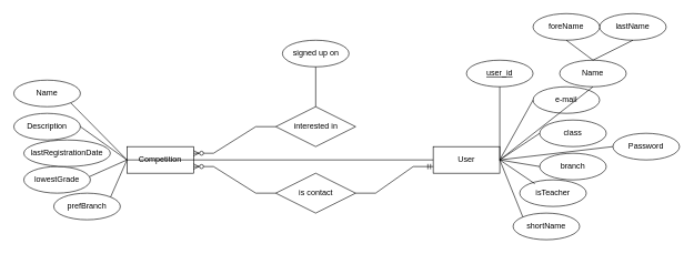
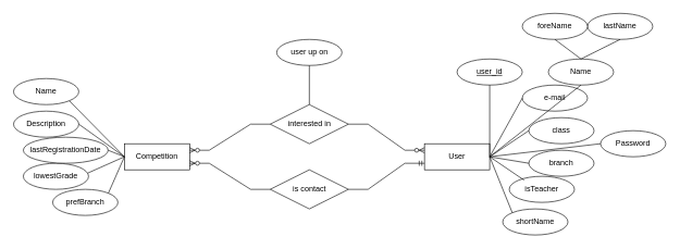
  <mxCell id="0" />
  <mxCell id="1" parent="0" />
  <mxCell id="2" value="User" style="whiteSpace=wrap;html=1;align=center;" vertex="1" parent="1"><mxGeometry x="650" y="220" width="100" height="40" as="geometry" /></mxCell>
  <mxCell id="3" value="Competition" style="whiteSpace=wrap;html=1;align=center;" vertex="1" parent="1"><mxGeometry x="190" y="220" width="100" height="40" as="geometry" /></mxCell>
  <mxCell id="4" value="prefBranch" style="ellipse;whiteSpace=wrap;html=1;align=center;" vertex="1" parent="1"><mxGeometry x="80" y="290" width="100" height="40" as="geometry" /></mxCell>
  <mxCell id="5" value="lowestGrade" style="ellipse;whiteSpace=wrap;html=1;align=center;" vertex="1" parent="1"><mxGeometry x="35" y="250" width="100" height="40" as="geometry" /></mxCell>
  <mxCell id="6" value="lastRegistrationDate" style="ellipse;whiteSpace=wrap;html=1;align=center;" vertex="1" parent="1"><mxGeometry x="35" y="210" width="130" height="40" as="geometry" /></mxCell>
  <mxCell id="7" value="Description" style="ellipse;whiteSpace=wrap;html=1;align=center;" vertex="1" parent="1"><mxGeometry x="20" y="170" width="100" height="40" as="geometry" /></mxCell>
  <mxCell id="8" value="Name" style="ellipse;whiteSpace=wrap;html=1;align=center;" vertex="1" parent="1"><mxGeometry x="20" y="120" width="100" height="40" as="geometry" /></mxCell>
  <mxCell id="9" value="" style="endArrow=none;html=1;rounded=0;entryX=1;entryY=0.5;entryDx=0;entryDy=0;exitX=0;exitY=0.5;exitDx=0;exitDy=0;" edge="1" parent="1" source="3" target="7"><mxGeometry relative="1" as="geometry"><mxPoint x="230" y="230" as="sourcePoint" /><mxPoint x="500" y="320" as="targetPoint" /></mxGeometry></mxCell>
  <mxCell id="10" value="" style="endArrow=none;html=1;rounded=0;exitX=0;exitY=0.5;exitDx=0;exitDy=0;entryX=0.986;entryY=0.378;entryDx=0;entryDy=0;entryPerimeter=0;" edge="1" parent="1" source="3" target="5"><mxGeometry relative="1" as="geometry"><mxPoint x="340" y="320" as="sourcePoint" /><mxPoint x="500" y="320" as="targetPoint" /></mxGeometry></mxCell>
- <mxCell id="11" value="" style="endArrow=none;html=1;rounded=0;exitX=0;exitY=0.5;exitDx=0;exitDy=0;" edge="1" parent="1" source="3" target="2"><mxGeometry relative="1" as="geometry"><mxPoint x="340" y="320" as="sourcePoint" /><mxPoint x="500" y="320" as="targetPoint" /></mxGeometry></mxCell>
+ <mxCell id="11" value="" style="endArrow=none;html=1;rounded=0;exitX=0;exitY=0.5;exitDx=0;exitDy=0;entryX=1;entryY=0.5;entryDx=0;entryDy=0;" edge="1" parent="1" source="3" target="6"><mxGeometry relative="1" as="geometry"><mxPoint x="340" y="320" as="sourcePoint" /><mxPoint x="500" y="320" as="targetPoint" /></mxGeometry></mxCell>
  <mxCell id="12" value="" style="endArrow=none;html=1;rounded=0;exitX=0;exitY=0.5;exitDx=0;exitDy=0;entryX=1;entryY=1;entryDx=0;entryDy=0;" edge="1" parent="1" source="3" target="8"><mxGeometry relative="1" as="geometry"><mxPoint x="340" y="320" as="sourcePoint" /><mxPoint x="500" y="320" as="targetPoint" /></mxGeometry></mxCell>
  <mxCell id="13" value="" style="endArrow=none;html=1;rounded=0;exitX=0;exitY=0.5;exitDx=0;exitDy=0;entryX=1;entryY=0;entryDx=0;entryDy=0;" edge="1" parent="1" source="3" target="4"><mxGeometry relative="1" as="geometry"><mxPoint x="340" y="320" as="sourcePoint" /><mxPoint x="500" y="320" as="targetPoint" /></mxGeometry></mxCell>
  <mxCell id="14" value="Name" style="ellipse;whiteSpace=wrap;html=1;align=center;" vertex="1" parent="1"><mxGeometry x="840" y="90" width="100" height="40" as="geometry" /></mxCell>
  <mxCell id="15" value="isTeacher" style="ellipse;whiteSpace=wrap;html=1;align=center;" vertex="1" parent="1"><mxGeometry x="780" y="270" width="100" height="40" as="geometry" /></mxCell>
  <mxCell id="16" value="branch" style="ellipse;whiteSpace=wrap;html=1;align=center;" vertex="1" parent="1"><mxGeometry x="810" y="230" width="100" height="40" as="geometry" /></mxCell>
  <mxCell id="17" value="class" style="ellipse;whiteSpace=wrap;html=1;align=center;" vertex="1" parent="1"><mxGeometry x="810" y="180" width="100" height="40" as="geometry" /></mxCell>
  <mxCell id="18" value="e-mail" style="ellipse;whiteSpace=wrap;html=1;align=center;" vertex="1" parent="1"><mxGeometry x="800" y="130" width="100" height="40" as="geometry" /></mxCell>
  <mxCell id="19" value="lastName" style="ellipse;whiteSpace=wrap;html=1;align=center;" vertex="1" parent="1"><mxGeometry x="900" y="20" width="100" height="40" as="geometry" /></mxCell>
  <mxCell id="20" value="foreName" style="ellipse;whiteSpace=wrap;html=1;align=center;" vertex="1" parent="1"><mxGeometry x="800" y="20" width="100" height="40" as="geometry" /></mxCell>
  <mxCell id="21" value="" style="endArrow=none;html=1;rounded=0;entryX=0.5;entryY=0;entryDx=0;entryDy=0;exitX=0.5;exitY=1;exitDx=0;exitDy=0;" edge="1" parent="1" source="20" target="14"><mxGeometry relative="1" as="geometry"><mxPoint x="520" y="330" as="sourcePoint" /><mxPoint x="680" y="330" as="targetPoint" /></mxGeometry></mxCell>
  <mxCell id="22" value="" style="endArrow=none;html=1;rounded=0;entryX=1;entryY=0.5;entryDx=0;entryDy=0;exitX=0;exitY=0.5;exitDx=0;exitDy=0;" edge="1" parent="1" source="18"><mxGeometry relative="1" as="geometry"><mxPoint x="830" y="230" as="sourcePoint" /><mxPoint x="750" y="240" as="targetPoint" /></mxGeometry></mxCell>
  <mxCell id="23" value="" style="endArrow=none;html=1;rounded=0;exitX=1;exitY=0.5;exitDx=0;exitDy=0;entryX=0.5;entryY=1;entryDx=0;entryDy=0;" edge="1" parent="1" target="14"><mxGeometry relative="1" as="geometry"><mxPoint x="750" y="240" as="sourcePoint" /><mxPoint x="680" y="330" as="targetPoint" /></mxGeometry></mxCell>
  <mxCell id="24" value="shortName" style="ellipse;whiteSpace=wrap;html=1;align=center;" vertex="1" parent="1"><mxGeometry x="770" y="320" width="100" height="40" as="geometry" /></mxCell>
  <mxCell id="25" value="" style="endArrow=none;html=1;rounded=0;entryX=0;entryY=0;entryDx=0;entryDy=0;exitX=1;exitY=0.5;exitDx=0;exitDy=0;" edge="1" parent="1" target="24"><mxGeometry relative="1" as="geometry"><mxPoint x="750" y="240" as="sourcePoint" /><mxPoint x="680" y="330" as="targetPoint" /></mxGeometry></mxCell>
  <mxCell id="26" value="" style="endArrow=none;html=1;rounded=0;exitX=1;exitY=0.5;exitDx=0;exitDy=0;entryX=0;entryY=0.5;entryDx=0;entryDy=0;" edge="1" parent="1" target="17"><mxGeometry relative="1" as="geometry"><mxPoint x="750" y="240" as="sourcePoint" /><mxPoint x="680" y="330" as="targetPoint" /></mxGeometry></mxCell>
  <mxCell id="27" value="" style="endArrow=none;html=1;rounded=0;exitX=1;exitY=0.5;exitDx=0;exitDy=0;entryX=0.227;entryY=0.146;entryDx=0;entryDy=0;entryPerimeter=0;" edge="1" parent="1" target="15"><mxGeometry relative="1" as="geometry"><mxPoint x="750" y="240" as="sourcePoint" /><mxPoint x="680" y="330" as="targetPoint" /></mxGeometry></mxCell>
  <mxCell id="28" value="" style="endArrow=none;html=1;rounded=0;exitX=1;exitY=0.5;exitDx=0;exitDy=0;entryX=0;entryY=0.5;entryDx=0;entryDy=0;" edge="1" parent="1" target="16"><mxGeometry relative="1" as="geometry"><mxPoint x="750" y="240" as="sourcePoint" /><mxPoint x="680" y="330" as="targetPoint" /></mxGeometry></mxCell>
  <mxCell id="29" value="user_id" style="ellipse;whiteSpace=wrap;html=1;align=center;fontStyle=4;" vertex="1" parent="1"><mxGeometry x="700" y="90" width="100" height="40" as="geometry" /></mxCell>
  <mxCell id="30" style="edgeStyle=orthogonalEdgeStyle;rounded=0;orthogonalLoop=1;jettySize=auto;html=1;exitX=0.5;exitY=1;exitDx=0;exitDy=0;" edge="1" parent="1" source="14" target="14"><mxGeometry relative="1" as="geometry" /></mxCell>
  <mxCell id="31" value="" style="endArrow=none;html=1;rounded=0;entryX=1;entryY=0.5;entryDx=0;entryDy=0;exitX=0.5;exitY=1;exitDx=0;exitDy=0;" edge="1" parent="1" source="29"><mxGeometry relative="1" as="geometry"><mxPoint x="550" y="190" as="sourcePoint" /><mxPoint x="750" y="240" as="targetPoint" /></mxGeometry></mxCell>
  <mxCell id="32" value="is contact" style="shape=rhombus;perimeter=rhombusPerimeter;whiteSpace=wrap;html=1;align=center;" vertex="1" parent="1"><mxGeometry x="413.5" y="260" width="120" height="60" as="geometry" /></mxCell>
  <mxCell id="33" value="interested in" style="shape=rhombus;perimeter=rhombusPerimeter;whiteSpace=wrap;html=1;align=center;" vertex="1" parent="1"><mxGeometry x="413.5" y="160" width="120" height="60" as="geometry" /></mxCell>
  <mxCell id="34" value="Password" style="ellipse;whiteSpace=wrap;html=1;align=center;" vertex="1" parent="1"><mxGeometry x="920" y="200" width="100" height="40" as="geometry" /></mxCell>
  <mxCell id="35" value="" style="endArrow=none;html=1;rounded=0;entryX=0;entryY=0.5;entryDx=0;entryDy=0;exitX=1;exitY=0.5;exitDx=0;exitDy=0;" edge="1" parent="1" source="2" target="34"><mxGeometry relative="1" as="geometry"><mxPoint x="650" y="280" as="sourcePoint" /><mxPoint x="810" y="280" as="targetPoint" /></mxGeometry></mxCell>
  <mxCell id="36" value="" style="edgeStyle=entityRelationEdgeStyle;fontSize=12;html=1;endArrow=ERmandOne;rounded=0;exitX=1;exitY=0.5;exitDx=0;exitDy=0;entryX=0;entryY=0.75;entryDx=0;entryDy=0;" edge="1" parent="1" source="32" target="2"><mxGeometry width="100" height="100" relative="1" as="geometry"><mxPoint x="570" y="310" as="sourcePoint" /><mxPoint x="740" y="290" as="targetPoint" /><Array as="points"><mxPoint x="510" y="320" /><mxPoint x="640" y="270" /><mxPoint x="650" y="340" /><mxPoint x="610" y="350" /><mxPoint x="620" y="320" /></Array></mxGeometry></mxCell>
  <mxCell id="37" value="" style="edgeStyle=entityRelationEdgeStyle;fontSize=12;html=1;endArrow=ERzeroToMany;endFill=1;rounded=0;entryX=1;entryY=0.75;entryDx=0;entryDy=0;exitX=0;exitY=0.5;exitDx=0;exitDy=0;" edge="1" parent="1" source="32" target="3"><mxGeometry width="100" height="100" relative="1" as="geometry"><mxPoint x="420" y="380" as="sourcePoint" /><mxPoint x="520" y="280" as="targetPoint" /></mxGeometry></mxCell>
+ <mxCell id="38" value="" style="edgeStyle=entityRelationEdgeStyle;fontSize=12;html=1;endArrow=ERzeroToMany;endFill=1;rounded=0;exitX=1;exitY=0.5;exitDx=0;exitDy=0;entryX=0;entryY=0.25;entryDx=0;entryDy=0;" edge="1" parent="1" source="33" target="2"><mxGeometry width="100" height="100" relative="1" as="geometry"><mxPoint x="500" y="380" as="sourcePoint" /><mxPoint x="600" y="280" as="targetPoint" /></mxGeometry></mxCell>
  <mxCell id="39" value="" style="edgeStyle=entityRelationEdgeStyle;fontSize=12;html=1;endArrow=ERzeroToMany;endFill=1;rounded=0;exitX=0;exitY=0.5;exitDx=0;exitDy=0;entryX=1;entryY=0.25;entryDx=0;entryDy=0;" edge="1" parent="1" source="33" target="3"><mxGeometry width="100" height="100" relative="1" as="geometry"><mxPoint x="500" y="380" as="sourcePoint" /><mxPoint x="600" y="280" as="targetPoint" /></mxGeometry></mxCell>
  <mxCell id="40" value="" style="endArrow=none;html=1;rounded=0;entryX=0.5;entryY=0;entryDx=0;entryDy=0;exitX=0.5;exitY=1;exitDx=0;exitDy=0;" edge="1" parent="1" source="19" target="14"><mxGeometry relative="1" as="geometry"><mxPoint x="430" y="310" as="sourcePoint" /><mxPoint x="590" y="310" as="targetPoint" /></mxGeometry></mxCell>
- <mxCell id="41" value="signed up on" style="ellipse;whiteSpace=wrap;html=1;align=center;" vertex="1" parent="1"><mxGeometry x="423.5" y="60" width="100" height="40" as="geometry" /></mxCell>
+ <mxCell id="41" value="user up on" style="ellipse;whiteSpace=wrap;html=1;align=center;" vertex="1" parent="1"><mxGeometry x="423.5" y="60" width="100" height="40" as="geometry" /></mxCell>
  <mxCell id="42" value="" style="endArrow=none;html=1;rounded=0;exitX=0.5;exitY=0;exitDx=0;exitDy=0;entryX=0.5;entryY=1;entryDx=0;entryDy=0;" edge="1" parent="1" source="33" target="41"><mxGeometry relative="1" as="geometry"><mxPoint x="460" y="310" as="sourcePoint" /><mxPoint x="620" y="310" as="targetPoint" /></mxGeometry></mxCell>
